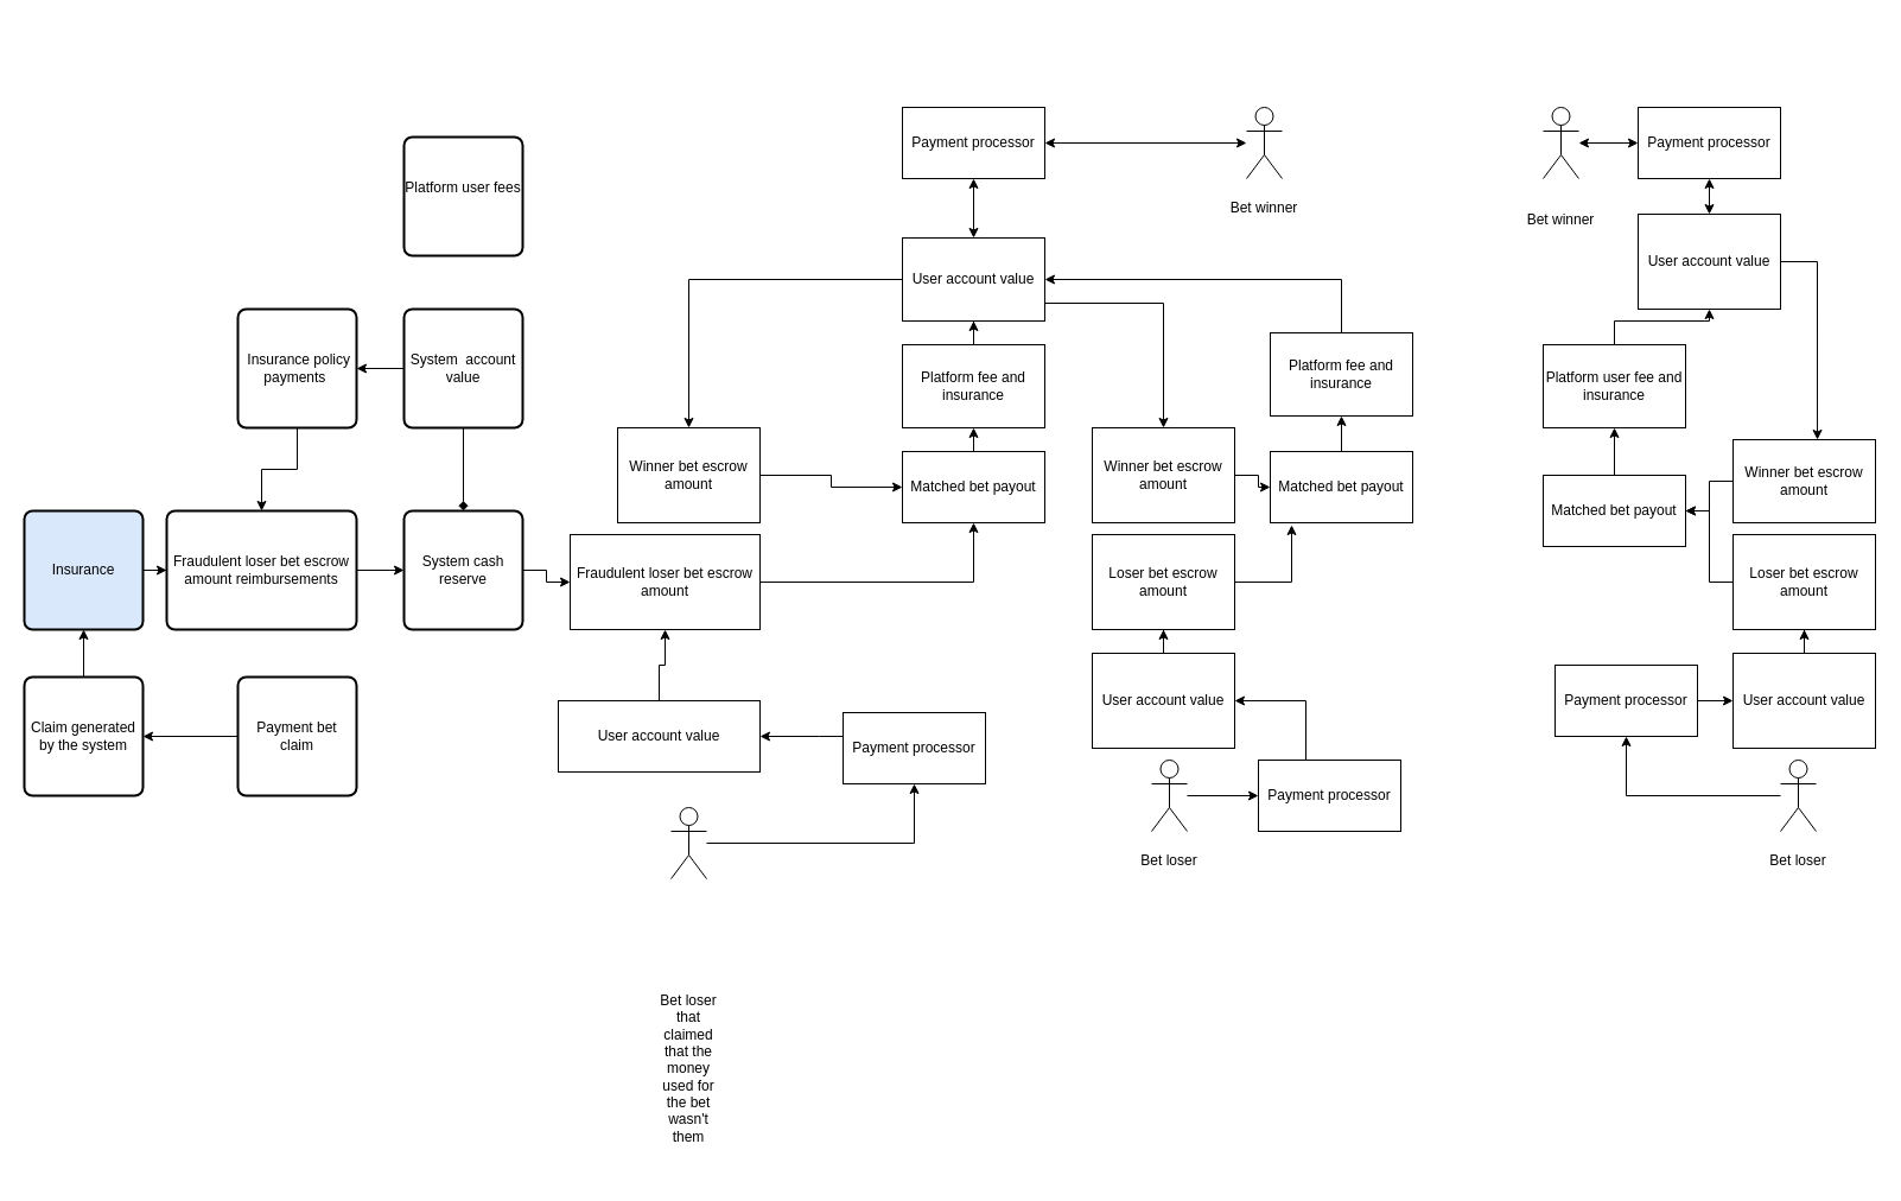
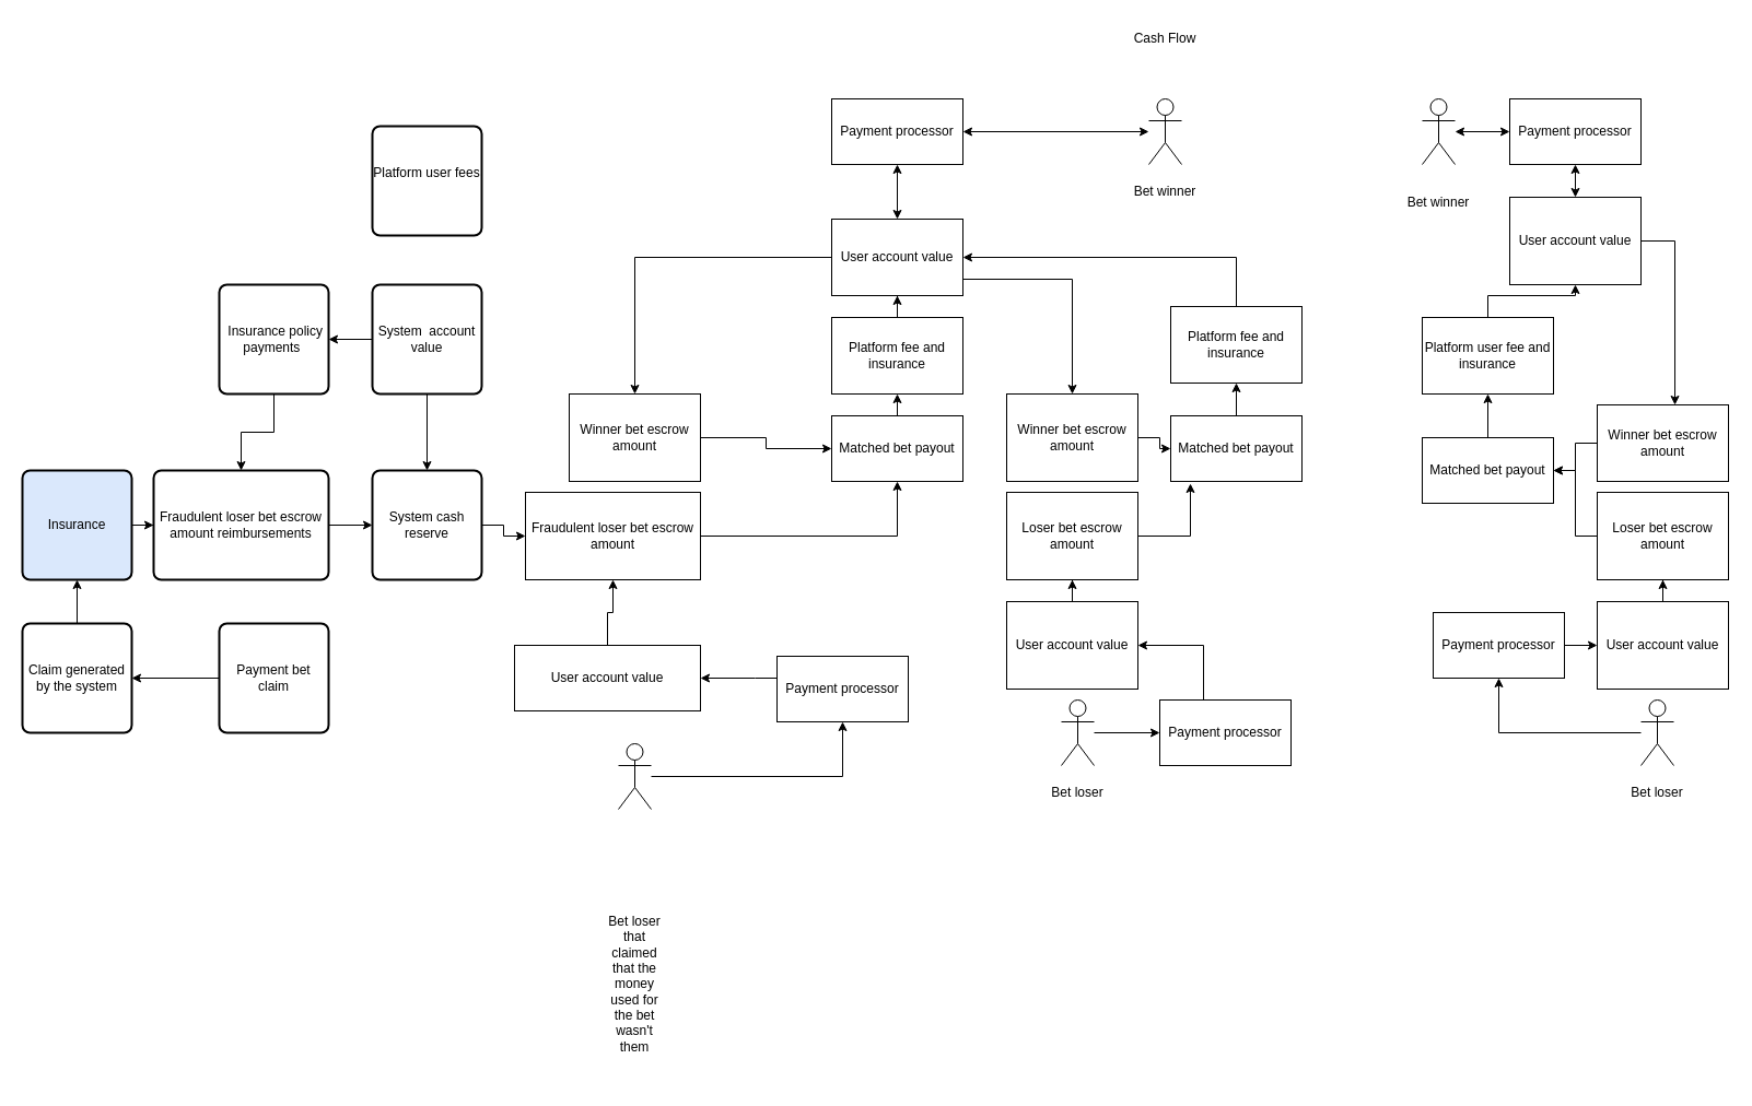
  <mxCell id="0" />
  <mxCell id="1" parent="0" />
  <mxCell id="2" style="edgeStyle=orthogonalEdgeStyle;rounded=0;orthogonalLoop=1;jettySize=auto;html=1;startArrow=classic;startFill=1;entryX=1;entryY=0.5;entryDx=0;entryDy=0;" edge="1" parent="1" source="3" target="59"><mxGeometry relative="1" as="geometry"><mxPoint x="980" y="120" as="targetPoint" /></mxGeometry></mxCell>
  <mxCell id="3" value="Actor" style="shape=umlActor;verticalLabelPosition=bottom;verticalAlign=top;html=1;outlineConnect=0;noLabel=1;" vertex="1" parent="1"><mxGeometry x="1050" y="90" width="30" height="60" as="geometry" /></mxCell>
  <mxCell id="4" style="edgeStyle=orthogonalEdgeStyle;rounded=0;orthogonalLoop=1;jettySize=auto;html=1;" edge="1" parent="1" source="5" target="61"><mxGeometry relative="1" as="geometry" /></mxCell>
  <mxCell id="5" value="Actor" style="shape=umlActor;verticalLabelPosition=bottom;verticalAlign=top;html=1;outlineConnect=0;noLabel=1;" vertex="1" parent="1"><mxGeometry x="565" y="680" width="30" height="60" as="geometry" /></mxCell>
  <mxCell id="6" style="edgeStyle=orthogonalEdgeStyle;rounded=0;orthogonalLoop=1;jettySize=auto;html=1;entryX=0;entryY=0.5;entryDx=0;entryDy=0;" edge="1" parent="1" source="7" target="54"><mxGeometry relative="1" as="geometry" /></mxCell>
  <mxCell id="7" value="Actor" style="shape=umlActor;verticalLabelPosition=bottom;verticalAlign=top;html=1;outlineConnect=0;noLabel=1;" vertex="1" parent="1"><mxGeometry x="970" y="640" width="30" height="60" as="geometry" /></mxCell>
  <mxCell id="8" style="edgeStyle=orthogonalEdgeStyle;rounded=0;orthogonalLoop=1;jettySize=auto;html=1;entryX=0.5;entryY=1;entryDx=0;entryDy=0;" edge="1" parent="1" source="9" target="56"><mxGeometry relative="1" as="geometry" /></mxCell>
  <mxCell id="9" value="Actor" style="shape=umlActor;verticalLabelPosition=bottom;verticalAlign=top;html=1;outlineConnect=0;noLabel=1;" vertex="1" parent="1"><mxGeometry x="1500" y="640" width="30" height="60" as="geometry" /></mxCell>
  <mxCell id="10" value="Actor" style="shape=umlActor;verticalLabelPosition=bottom;verticalAlign=top;html=1;outlineConnect=0;noLabel=1;" vertex="1" parent="1"><mxGeometry x="1300" y="90" width="30" height="60" as="geometry" /></mxCell>
  <mxCell id="11" style="edgeStyle=orthogonalEdgeStyle;rounded=0;orthogonalLoop=1;jettySize=auto;html=1;entryX=0.5;entryY=1;entryDx=0;entryDy=0;" edge="1" parent="1" source="12" target="14"><mxGeometry relative="1" as="geometry" /></mxCell>
  <mxCell id="12" value="Matched bet payout" style="rounded=0;whiteSpace=wrap;html=1;" vertex="1" parent="1"><mxGeometry x="1070" y="380" width="120" height="60" as="geometry" /></mxCell>
  <mxCell id="13" style="edgeStyle=orthogonalEdgeStyle;rounded=0;orthogonalLoop=1;jettySize=auto;html=1;entryX=1;entryY=0.5;entryDx=0;entryDy=0;exitX=0.5;exitY=0;exitDx=0;exitDy=0;" edge="1" parent="1" source="14" target="32"><mxGeometry relative="1" as="geometry" /></mxCell>
  <mxCell id="14" value="Platform fee and insurance" style="rounded=0;whiteSpace=wrap;html=1;" vertex="1" parent="1"><mxGeometry x="1070" y="280" width="120" height="70" as="geometry" /></mxCell>
  <mxCell id="15" style="edgeStyle=orthogonalEdgeStyle;rounded=0;orthogonalLoop=1;jettySize=auto;html=1;entryX=0.5;entryY=1;entryDx=0;entryDy=0;" edge="1" parent="1" source="16" target="18"><mxGeometry relative="1" as="geometry" /></mxCell>
  <mxCell id="16" value="Matched bet payout" style="rounded=0;whiteSpace=wrap;html=1;" vertex="1" parent="1"><mxGeometry x="1300" y="400" width="120" height="60" as="geometry" /></mxCell>
  <mxCell id="17" style="edgeStyle=orthogonalEdgeStyle;rounded=0;orthogonalLoop=1;jettySize=auto;html=1;entryX=0.5;entryY=1;entryDx=0;entryDy=0;" edge="1" parent="1" source="18" target="43"><mxGeometry relative="1" as="geometry"><mxPoint x="1360" y="270" as="targetPoint" /></mxGeometry></mxCell>
  <mxCell id="18" value="Platform user fee and insurance" style="rounded=0;whiteSpace=wrap;html=1;" vertex="1" parent="1"><mxGeometry x="1300" y="290" width="120" height="70" as="geometry" /></mxCell>
  <mxCell id="19" style="edgeStyle=orthogonalEdgeStyle;rounded=0;orthogonalLoop=1;jettySize=auto;html=1;exitX=0.5;exitY=0;exitDx=0;exitDy=0;entryX=0.5;entryY=1;entryDx=0;entryDy=0;" edge="1" parent="1" source="20" target="22"><mxGeometry relative="1" as="geometry" /></mxCell>
  <mxCell id="20" value="Matched bet payout" style="rounded=0;whiteSpace=wrap;html=1;" vertex="1" parent="1"><mxGeometry x="760" y="380" width="120" height="60" as="geometry" /></mxCell>
  <mxCell id="21" style="edgeStyle=orthogonalEdgeStyle;rounded=0;orthogonalLoop=1;jettySize=auto;html=1;" edge="1" parent="1" source="22" target="32"><mxGeometry relative="1" as="geometry" /></mxCell>
  <mxCell id="22" value="Platform fee and insurance" style="rounded=0;whiteSpace=wrap;html=1;" vertex="1" parent="1"><mxGeometry x="760" y="290" width="120" height="70" as="geometry" /></mxCell>
  <mxCell id="23" value="Bet winner" style="text;html=1;strokeColor=none;fillColor=none;align=center;verticalAlign=middle;whiteSpace=wrap;rounded=0;" vertex="1" parent="1"><mxGeometry x="1285" y="170" width="60" height="30" as="geometry" /></mxCell>
  <mxCell id="24" value="Bet loser" style="text;html=1;strokeColor=none;fillColor=none;align=center;verticalAlign=middle;whiteSpace=wrap;rounded=0;" vertex="1" parent="1"><mxGeometry x="955" y="710" width="60" height="30" as="geometry" /></mxCell>
  <mxCell id="25" style="edgeStyle=orthogonalEdgeStyle;rounded=0;orthogonalLoop=1;jettySize=auto;html=1;entryX=0;entryY=0.5;entryDx=0;entryDy=0;" edge="1" parent="1" source="26" target="20"><mxGeometry relative="1" as="geometry" /></mxCell>
  <mxCell id="26" value="Winner bet escrow amount" style="rounded=0;whiteSpace=wrap;html=1;" vertex="1" parent="1"><mxGeometry x="520" y="360" width="120" height="80" as="geometry" /></mxCell>
  <mxCell id="27" style="edgeStyle=orthogonalEdgeStyle;rounded=0;orthogonalLoop=1;jettySize=auto;html=1;" edge="1" parent="1" source="28" target="20"><mxGeometry relative="1" as="geometry" /></mxCell>
  <mxCell id="28" value="Fraudulent loser bet escrow amount" style="rounded=0;whiteSpace=wrap;html=1;" vertex="1" parent="1"><mxGeometry x="480" y="450" width="160" height="80" as="geometry" /></mxCell>
  <mxCell id="29" style="edgeStyle=orthogonalEdgeStyle;rounded=0;orthogonalLoop=1;jettySize=auto;html=1;" edge="1" parent="1" source="32" target="26"><mxGeometry relative="1" as="geometry" /></mxCell>
  <mxCell id="30" style="edgeStyle=orthogonalEdgeStyle;rounded=0;orthogonalLoop=1;jettySize=auto;html=1;exitX=1;exitY=0.75;exitDx=0;exitDy=0;" edge="1" parent="1" source="32" target="34"><mxGeometry relative="1" as="geometry"><Array as="points"><mxPoint x="980" y="255" /></Array></mxGeometry></mxCell>
  <mxCell id="31" style="edgeStyle=orthogonalEdgeStyle;rounded=0;orthogonalLoop=1;jettySize=auto;html=1;entryX=0.5;entryY=1;entryDx=0;entryDy=0;startArrow=classic;startFill=1;" edge="1" parent="1" source="32" target="59"><mxGeometry relative="1" as="geometry" /></mxCell>
  <mxCell id="32" value="User account value" style="rounded=0;whiteSpace=wrap;html=1;" vertex="1" parent="1"><mxGeometry x="760" y="200" width="120" height="70" as="geometry" /></mxCell>
  <mxCell id="33" style="edgeStyle=orthogonalEdgeStyle;rounded=0;orthogonalLoop=1;jettySize=auto;html=1;entryX=0;entryY=0.5;entryDx=0;entryDy=0;" edge="1" parent="1" source="34" target="12"><mxGeometry relative="1" as="geometry" /></mxCell>
  <mxCell id="34" value="Winner bet escrow amount" style="rounded=0;whiteSpace=wrap;html=1;" vertex="1" parent="1"><mxGeometry x="920" y="360" width="120" height="80" as="geometry" /></mxCell>
  <mxCell id="35" style="edgeStyle=orthogonalEdgeStyle;rounded=0;orthogonalLoop=1;jettySize=auto;html=1;entryX=0.15;entryY=1.033;entryDx=0;entryDy=0;entryPerimeter=0;" edge="1" parent="1" source="36" target="12"><mxGeometry relative="1" as="geometry" /></mxCell>
  <mxCell id="36" value="Loser bet escrow amount" style="rounded=0;whiteSpace=wrap;html=1;" vertex="1" parent="1"><mxGeometry x="920" y="450" width="120" height="80" as="geometry" /></mxCell>
  <mxCell id="37" style="edgeStyle=orthogonalEdgeStyle;rounded=0;orthogonalLoop=1;jettySize=auto;html=1;entryX=1;entryY=0.5;entryDx=0;entryDy=0;" edge="1" parent="1" source="38" target="16"><mxGeometry relative="1" as="geometry" /></mxCell>
  <mxCell id="38" value="Winner bet escrow amount" style="rounded=0;whiteSpace=wrap;html=1;" vertex="1" parent="1"><mxGeometry x="1460" y="370" width="120" height="70" as="geometry" /></mxCell>
  <mxCell id="39" style="edgeStyle=orthogonalEdgeStyle;rounded=0;orthogonalLoop=1;jettySize=auto;html=1;" edge="1" parent="1" source="40" target="16"><mxGeometry relative="1" as="geometry" /></mxCell>
  <mxCell id="40" value="Loser bet escrow amount" style="rounded=0;whiteSpace=wrap;html=1;" vertex="1" parent="1"><mxGeometry x="1460" y="450" width="120" height="80" as="geometry" /></mxCell>
  <mxCell id="41" style="edgeStyle=orthogonalEdgeStyle;rounded=0;orthogonalLoop=1;jettySize=auto;html=1;exitX=1;exitY=0.5;exitDx=0;exitDy=0;entryX=0.592;entryY=0;entryDx=0;entryDy=0;entryPerimeter=0;" edge="1" parent="1" source="43" target="38"><mxGeometry relative="1" as="geometry" /></mxCell>
  <mxCell id="42" style="edgeStyle=orthogonalEdgeStyle;rounded=0;orthogonalLoop=1;jettySize=auto;html=1;entryX=0.5;entryY=1;entryDx=0;entryDy=0;startArrow=classic;startFill=1;" edge="1" parent="1" source="43" target="58"><mxGeometry relative="1" as="geometry" /></mxCell>
  <mxCell id="43" value="User account value" style="rounded=0;whiteSpace=wrap;html=1;" vertex="1" parent="1"><mxGeometry x="1380" y="180" width="120" height="80" as="geometry" /></mxCell>
  <mxCell id="44" style="edgeStyle=orthogonalEdgeStyle;rounded=0;orthogonalLoop=1;jettySize=auto;html=1;entryX=0.5;entryY=1;entryDx=0;entryDy=0;" edge="1" parent="1" source="45" target="28"><mxGeometry relative="1" as="geometry" /></mxCell>
  <mxCell id="45" value="User account value" style="rounded=0;whiteSpace=wrap;html=1;" vertex="1" parent="1"><mxGeometry x="470" y="590" width="170" height="60" as="geometry" /></mxCell>
  <mxCell id="46" style="edgeStyle=orthogonalEdgeStyle;rounded=0;orthogonalLoop=1;jettySize=auto;html=1;" edge="1" parent="1" source="47" target="36"><mxGeometry relative="1" as="geometry" /></mxCell>
  <mxCell id="47" value="User account value" style="rounded=0;whiteSpace=wrap;html=1;" vertex="1" parent="1"><mxGeometry x="920" y="550" width="120" height="80" as="geometry" /></mxCell>
  <mxCell id="48" style="edgeStyle=orthogonalEdgeStyle;rounded=0;orthogonalLoop=1;jettySize=auto;html=1;entryX=0.5;entryY=1;entryDx=0;entryDy=0;" edge="1" parent="1" source="49" target="40"><mxGeometry relative="1" as="geometry" /></mxCell>
  <mxCell id="49" value="User account value" style="rounded=0;whiteSpace=wrap;html=1;" vertex="1" parent="1"><mxGeometry x="1460" y="550" width="120" height="80" as="geometry" /></mxCell>
  <mxCell id="50" value="Bet loser" style="text;html=1;strokeColor=none;fillColor=none;align=center;verticalAlign=middle;whiteSpace=wrap;rounded=0;" vertex="1" parent="1"><mxGeometry x="1485" y="710" width="60" height="30" as="geometry" /></mxCell>
  <mxCell id="51" value="Bet winner" style="text;html=1;strokeColor=none;fillColor=none;align=center;verticalAlign=middle;whiteSpace=wrap;rounded=0;" vertex="1" parent="1"><mxGeometry x="1035" y="160" width="60" height="30" as="geometry" /></mxCell>
  <mxCell id="52" value="Bet loser that claimed that the money used for the bet wasn't them" style="text;html=1;strokeColor=none;fillColor=none;align=center;verticalAlign=middle;whiteSpace=wrap;rounded=0;" vertex="1" parent="1"><mxGeometry x="555" y="810" width="50" height="180" as="geometry" /></mxCell>
  <mxCell id="53" style="edgeStyle=orthogonalEdgeStyle;rounded=0;orthogonalLoop=1;jettySize=auto;html=1;entryX=1;entryY=0.5;entryDx=0;entryDy=0;" edge="1" parent="1" source="54" target="47"><mxGeometry relative="1" as="geometry"><Array as="points"><mxPoint x="1100" y="590" /></Array></mxGeometry></mxCell>
  <mxCell id="54" value="Payment processor" style="rounded=0;whiteSpace=wrap;html=1;" vertex="1" parent="1"><mxGeometry x="1060" y="640" width="120" height="60" as="geometry" /></mxCell>
  <mxCell id="55" style="edgeStyle=orthogonalEdgeStyle;rounded=0;orthogonalLoop=1;jettySize=auto;html=1;exitX=1;exitY=0.5;exitDx=0;exitDy=0;entryX=0;entryY=0.5;entryDx=0;entryDy=0;" edge="1" parent="1" source="56" target="49"><mxGeometry relative="1" as="geometry" /></mxCell>
  <mxCell id="56" value="Payment processor" style="rounded=0;whiteSpace=wrap;html=1;" vertex="1" parent="1"><mxGeometry x="1310" y="560" width="120" height="60" as="geometry" /></mxCell>
  <mxCell id="57" style="edgeStyle=orthogonalEdgeStyle;rounded=0;orthogonalLoop=1;jettySize=auto;html=1;startArrow=classic;startFill=1;" edge="1" parent="1" source="58" target="10"><mxGeometry relative="1" as="geometry" /></mxCell>
  <mxCell id="58" value="Payment processor" style="rounded=0;whiteSpace=wrap;html=1;" vertex="1" parent="1"><mxGeometry x="1380" y="90" width="120" height="60" as="geometry" /></mxCell>
  <mxCell id="59" value="Payment processor" style="rounded=0;whiteSpace=wrap;html=1;" vertex="1" parent="1"><mxGeometry x="760" y="90" width="120" height="60" as="geometry" /></mxCell>
  <mxCell id="60" style="edgeStyle=orthogonalEdgeStyle;rounded=0;orthogonalLoop=1;jettySize=auto;html=1;entryX=1;entryY=0.5;entryDx=0;entryDy=0;" edge="1" parent="1" source="61" target="45"><mxGeometry relative="1" as="geometry"><Array as="points"><mxPoint x="690" y="620" /><mxPoint x="690" y="620" /></Array></mxGeometry></mxCell>
  <mxCell id="61" value="Payment processor" style="rounded=0;whiteSpace=wrap;html=1;" vertex="1" parent="1"><mxGeometry y="600" width="120" height="60" as="geometry" x="710" /></mxCell>
  <mxCell id="62" style="edgeStyle=orthogonalEdgeStyle;rounded=0;orthogonalLoop=1;jettySize=auto;html=1;entryX=0;entryY=0.5;entryDx=0;entryDy=0;startArrow=none;startFill=0;" edge="1" parent="1" source="63" target="65"><mxGeometry relative="1" as="geometry" /></mxCell>
  <mxCell id="63" value="Fraudulent loser bet escrow amount reimbursements" style="rounded=1;whiteSpace=wrap;html=1;absoluteArcSize=1;arcSize=14;strokeWidth=2;" vertex="1" parent="1"><mxGeometry x="140" y="430" width="160" height="100" as="geometry" /></mxCell>
  <mxCell id="64" style="edgeStyle=orthogonalEdgeStyle;rounded=0;orthogonalLoop=1;jettySize=auto;html=1;entryX=0;entryY=0.5;entryDx=0;entryDy=0;startArrow=none;startFill=0;" edge="1" parent="1" source="65" target="28"><mxGeometry relative="1" as="geometry" /></mxCell>
  <mxCell id="65" value="System cash reserve" style="rounded=1;whiteSpace=wrap;html=1;absoluteArcSize=1;arcSize=14;strokeWidth=2;" vertex="1" parent="1"><mxGeometry x="340" y="430" width="100" height="100" as="geometry" /></mxCell>
- <mxCell id="67" style="edgeStyle=orthogonalEdgeStyle;rounded=0;orthogonalLoop=1;jettySize=auto;html=1;startArrow=none;startFill=0;exitX=0.5;exitY=1;exitDx=0;exitDy=0;endArrow=diamond;" edge="1" parent="1" source="71" target="65"><mxGeometry relative="1" as="geometry"><mxPoint x="390" y="360" as="sourcePoint" /></mxGeometry></mxCell>
+ <mxCell id="66" value="Cash Flow" style="text;html=1;strokeColor=none;fillColor=none;align=center;verticalAlign=middle;whiteSpace=wrap;rounded=0;" vertex="1" parent="1"><mxGeometry x="1035" y="20" width="60" height="30" as="geometry" /></mxCell>
+ <mxCell id="67" style="edgeStyle=orthogonalEdgeStyle;rounded=0;orthogonalLoop=1;jettySize=auto;html=1;startArrow=none;startFill=0;exitX=0.5;exitY=1;exitDx=0;exitDy=0;" edge="1" parent="1" source="71" target="65"><mxGeometry relative="1" as="geometry"><mxPoint x="390" y="360" as="sourcePoint" /></mxGeometry></mxCell>
  <mxCell id="68" style="edgeStyle=orthogonalEdgeStyle;rounded=0;orthogonalLoop=1;jettySize=auto;html=1;startArrow=none;startFill=0;" edge="1" parent="1" source="69" target="63"><mxGeometry relative="1" as="geometry" /></mxCell>
  <mxCell id="69" value="&amp;nbsp;Insurance policy payments&amp;nbsp;" style="rounded=1;whiteSpace=wrap;html=1;absoluteArcSize=1;arcSize=14;strokeWidth=2;" vertex="1" parent="1"><mxGeometry x="200" y="260" width="100" height="100" as="geometry" /></mxCell>
  <mxCell id="70" style="edgeStyle=orthogonalEdgeStyle;rounded=0;orthogonalLoop=1;jettySize=auto;html=1;entryX=1;entryY=0.5;entryDx=0;entryDy=0;startArrow=none;startFill=0;" edge="1" parent="1" source="71" target="69"><mxGeometry relative="1" as="geometry" /></mxCell>
  <mxCell id="71" value="System &amp;nbsp;account value" style="rounded=1;whiteSpace=wrap;html=1;absoluteArcSize=1;arcSize=14;strokeWidth=2;" vertex="1" parent="1"><mxGeometry x="340" y="260" width="100" height="100" as="geometry" /></mxCell>
  <mxCell id="72" value="Platform user fees &amp;nbsp;" style="rounded=1;whiteSpace=wrap;html=1;absoluteArcSize=1;arcSize=14;strokeWidth=2;" vertex="1" parent="1"><mxGeometry x="340" y="115" width="100" height="100" as="geometry" /></mxCell>
  <mxCell id="73" style="edgeStyle=orthogonalEdgeStyle;rounded=0;orthogonalLoop=1;jettySize=auto;html=1;entryX=0;entryY=0.5;entryDx=0;entryDy=0;startArrow=none;startFill=0;" edge="1" parent="1" source="74" target="63"><mxGeometry relative="1" as="geometry" /></mxCell>
  <mxCell id="74" value="Insurance" style="rounded=1;whiteSpace=wrap;html=1;absoluteArcSize=1;arcSize=14;strokeWidth=2;fillColor=#dae8fc;" vertex="1" parent="1"><mxGeometry x="20" y="430" width="100" height="100" as="geometry" /></mxCell>
  <mxCell id="75" value="" style="edgeStyle=orthogonalEdgeStyle;rounded=0;orthogonalLoop=1;jettySize=auto;html=1;startArrow=none;startFill=0;" edge="1" parent="1" source="76" target="74"><mxGeometry relative="1" as="geometry" /></mxCell>
  <mxCell id="76" value="Claim generated by the system" style="rounded=1;whiteSpace=wrap;html=1;absoluteArcSize=1;arcSize=14;strokeWidth=2;" vertex="1" parent="1"><mxGeometry x="20" y="570" width="100" height="100" as="geometry" /></mxCell>
  <mxCell id="77" style="edgeStyle=orthogonalEdgeStyle;rounded=0;orthogonalLoop=1;jettySize=auto;html=1;entryX=1;entryY=0.5;entryDx=0;entryDy=0;startArrow=none;startFill=0;" edge="1" parent="1" source="78" target="76"><mxGeometry relative="1" as="geometry" /></mxCell>
  <mxCell id="78" value="Payment bet claim" style="rounded=1;whiteSpace=wrap;html=1;absoluteArcSize=1;arcSize=14;strokeWidth=2;" vertex="1" parent="1"><mxGeometry x="200" y="570" width="100" height="100" as="geometry" /></mxCell>
